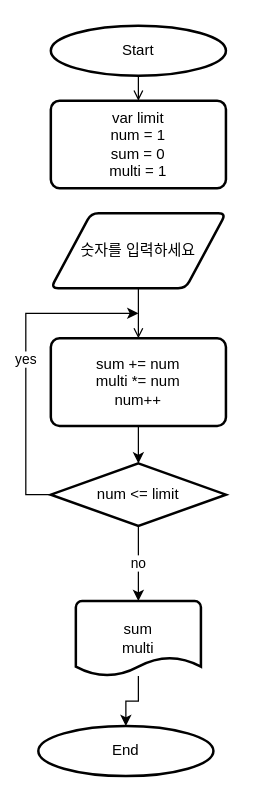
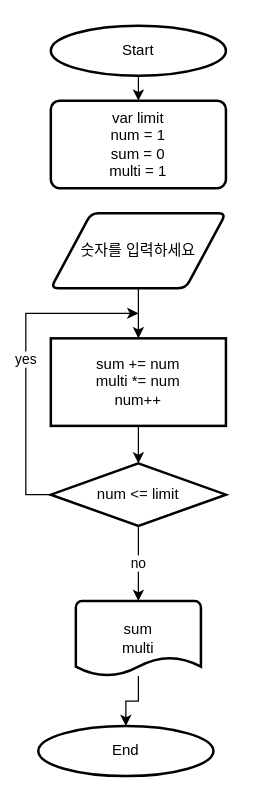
  <mxCell id="0" />
  <mxCell id="1" parent="0" />
- <mxCell id="2" style="edgeStyle=orthogonalEdgeStyle;rounded=0;orthogonalLoop=1;jettySize=auto;html=1;exitX=0.5;exitY=1;exitDx=0;exitDy=0;exitPerimeter=0;entryX=0.5;entryY=0;entryDx=0;entryDy=0;endArrow=open;" parent="1" source="3" target="5" edge="1"><mxGeometry relative="1" as="geometry" /></mxCell>
+ <mxCell id="2" style="edgeStyle=orthogonalEdgeStyle;rounded=0;orthogonalLoop=1;jettySize=auto;html=1;exitX=0.5;exitY=1;exitDx=0;exitDy=0;exitPerimeter=0;entryX=0.5;entryY=0;entryDx=0;entryDy=0;" parent="1" source="3" target="5" edge="1"><mxGeometry relative="1" as="geometry" /></mxCell>
  <mxCell id="3" value="Start" style="strokeWidth=2;html=1;shape=mxgraph.flowchart.start_1;whiteSpace=wrap;" parent="1" vertex="1"><mxGeometry x="40" y="20" width="140" height="40" as="geometry" /></mxCell>
  <mxCell id="4" value="End" style="strokeWidth=2;html=1;shape=mxgraph.flowchart.start_1;whiteSpace=wrap;" parent="1" vertex="1"><mxGeometry x="30" y="580" width="140" height="40" as="geometry" /></mxCell>
  <mxCell id="5" value="var limit&lt;br&gt;num = 1&lt;br&gt;sum = 0&lt;br&gt;multi = 1" style="rounded=1;whiteSpace=wrap;html=1;absoluteArcSize=1;arcSize=14;strokeWidth=2;" parent="1" vertex="1"><mxGeometry x="40" y="80" width="140" height="70" as="geometry" /></mxCell>
- <mxCell id="6" style="edgeStyle=orthogonalEdgeStyle;rounded=0;orthogonalLoop=1;jettySize=auto;html=1;exitX=0.5;exitY=1;exitDx=0;exitDy=0;entryX=0.5;entryY=0;entryDx=0;entryDy=0;endArrow=open;" parent="1" source="7" target="9" edge="1"><mxGeometry relative="1" as="geometry" /></mxCell>
+ <mxCell id="6" style="edgeStyle=orthogonalEdgeStyle;rounded=0;orthogonalLoop=1;jettySize=auto;html=1;exitX=0.5;exitY=1;exitDx=0;exitDy=0;entryX=0.5;entryY=0;entryDx=0;entryDy=0;" parent="1" source="7" target="9" edge="1"><mxGeometry relative="1" as="geometry" /></mxCell>
  <mxCell id="7" value="숫자를 입력하세요" style="shape=parallelogram;html=1;strokeWidth=2;perimeter=parallelogramPerimeter;whiteSpace=wrap;rounded=1;arcSize=12;size=0.23;" parent="1" vertex="1"><mxGeometry x="40" y="170" width="140" height="60" as="geometry" /></mxCell>
  <mxCell id="8" style="edgeStyle=orthogonalEdgeStyle;rounded=0;orthogonalLoop=1;jettySize=auto;html=1;exitX=0.5;exitY=1;exitDx=0;exitDy=0;entryX=0.5;entryY=0;entryDx=0;entryDy=0;" parent="1" source="9" edge="1"><mxGeometry relative="1" as="geometry"><mxPoint x="110" y="370" as="targetPoint" /></mxGeometry></mxCell>
- <mxCell id="9" value="sum += num&lt;br&gt;multi *= num&lt;br&gt;num++" style="rounded=1;whiteSpace=wrap;html=1;absoluteArcSize=1;arcSize=14;strokeWidth=2;" parent="1" vertex="1"><mxGeometry x="40" y="270" width="140" height="70" as="geometry" /></mxCell>
+ <mxCell id="9" value="sum += num&lt;br&gt;multi *= num&lt;br&gt;num++" style="whiteSpace=wrap;html=1;absoluteArcSize=1;arcSize=14;strokeWidth=2;rounded=0;" parent="1" vertex="1"><mxGeometry x="40" y="270" width="140" height="70" as="geometry" /></mxCell>
  <mxCell id="10" value="" style="edgeStyle=orthogonalEdgeStyle;rounded=0;orthogonalLoop=1;jettySize=auto;html=1;" parent="1" source="11" target="4" edge="1"><mxGeometry relative="1" as="geometry" /></mxCell>
  <mxCell id="11" value="sum&lt;br&gt;multi" style="strokeWidth=2;html=1;shape=mxgraph.flowchart.document2;whiteSpace=wrap;size=0.25;" parent="1" vertex="1"><mxGeometry x="60" y="480" width="100" height="60" as="geometry" /></mxCell>
  <mxCell id="12" value="yes" style="edgeStyle=orthogonalEdgeStyle;rounded=0;orthogonalLoop=1;jettySize=auto;html=1;" parent="1" source="14" edge="1"><mxGeometry relative="1" as="geometry"><mxPoint x="110" y="250" as="targetPoint" /><Array as="points"><mxPoint x="20" y="395" /><mxPoint x="20" y="250" /></Array></mxGeometry></mxCell>
  <mxCell id="13" value="no" style="edgeStyle=orthogonalEdgeStyle;rounded=0;orthogonalLoop=1;jettySize=auto;html=1;exitX=0.5;exitY=1;exitDx=0;exitDy=0;exitPerimeter=0;entryX=0.5;entryY=0;entryDx=0;entryDy=0;entryPerimeter=0;" parent="1" source="14" target="11" edge="1"><mxGeometry relative="1" as="geometry" /></mxCell>
  <mxCell id="14" value="num &amp;lt;= limit" style="strokeWidth=2;html=1;shape=mxgraph.flowchart.decision;whiteSpace=wrap;" parent="1" vertex="1"><mxGeometry x="40" y="370" width="140" height="50" as="geometry" /></mxCell>
